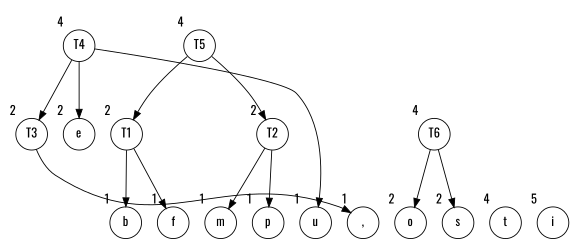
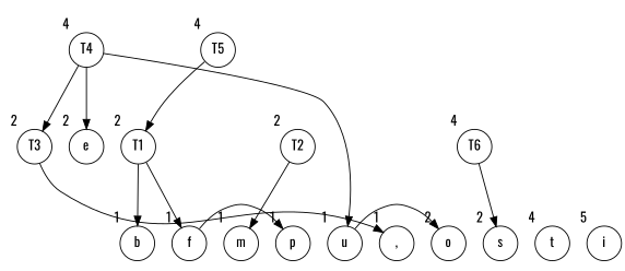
  digraph {
    fontname=Oswald
    node [fontname=Oswald shape=circle xlabel=2]
    edge [fontname=Oswald]
    e
    T3 [fixedsize=true width=0.5]
    T1 [fixedsize=true width=0.5]
    T5empty1 [style=invis width=0.1 xlabel=""]
    T2 [fixedsize=true width=0.5]
    b [xlabel=1]
    f [xlabel=1]
    m [xlabel=1]
    p [xlabel=1]
    u [xlabel=1]
    n11 [label="," xlabel=1]
    o
    s
    t [xlabel=4]
    i [xlabel=5]
    T4 [fixedsize=true width=0.5 xlabel=4]
    T5 [fixedsize=true width=0.5 xlabel=4]
    T6 [fixedsize=true width=0.5 xlabel=4]
    subgraph sub_1 {
      rank=same
      e
      T3
    }
    subgraph sub_2 {
      rank=same
      T1
      T5empty1
      T2
    }
    subgraph sub_3 {
      rank=same
      b
      f
      m
      p
      u
      n11
      o
      s
      t
      i
    }
    T3 -> e [style=invis]
    T3 -> n11
    T1 -> T5empty1 [style=invis]
    T1 -> b
    T1 -> f
    T5empty1 -> T2 [style=invis]
    T2 -> m
-   T2 -> p
+   f -> p
    b -> f [style=invis]
    f -> m [style=invis]
    m -> p [style=invis]
    p -> u [style=invis]
    u -> n11 [style=invis]
    n11 -> o [style=invis]
    o -> s [style=invis]
    s -> t [style=invis]
    t -> i [style=invis]
    T4 -> e
    T4 -> T3
    T4 -> u
    T5 -> T1
-   T5 -> T2
-   T6 -> o
+   u -> o
    T6 -> s
  }
